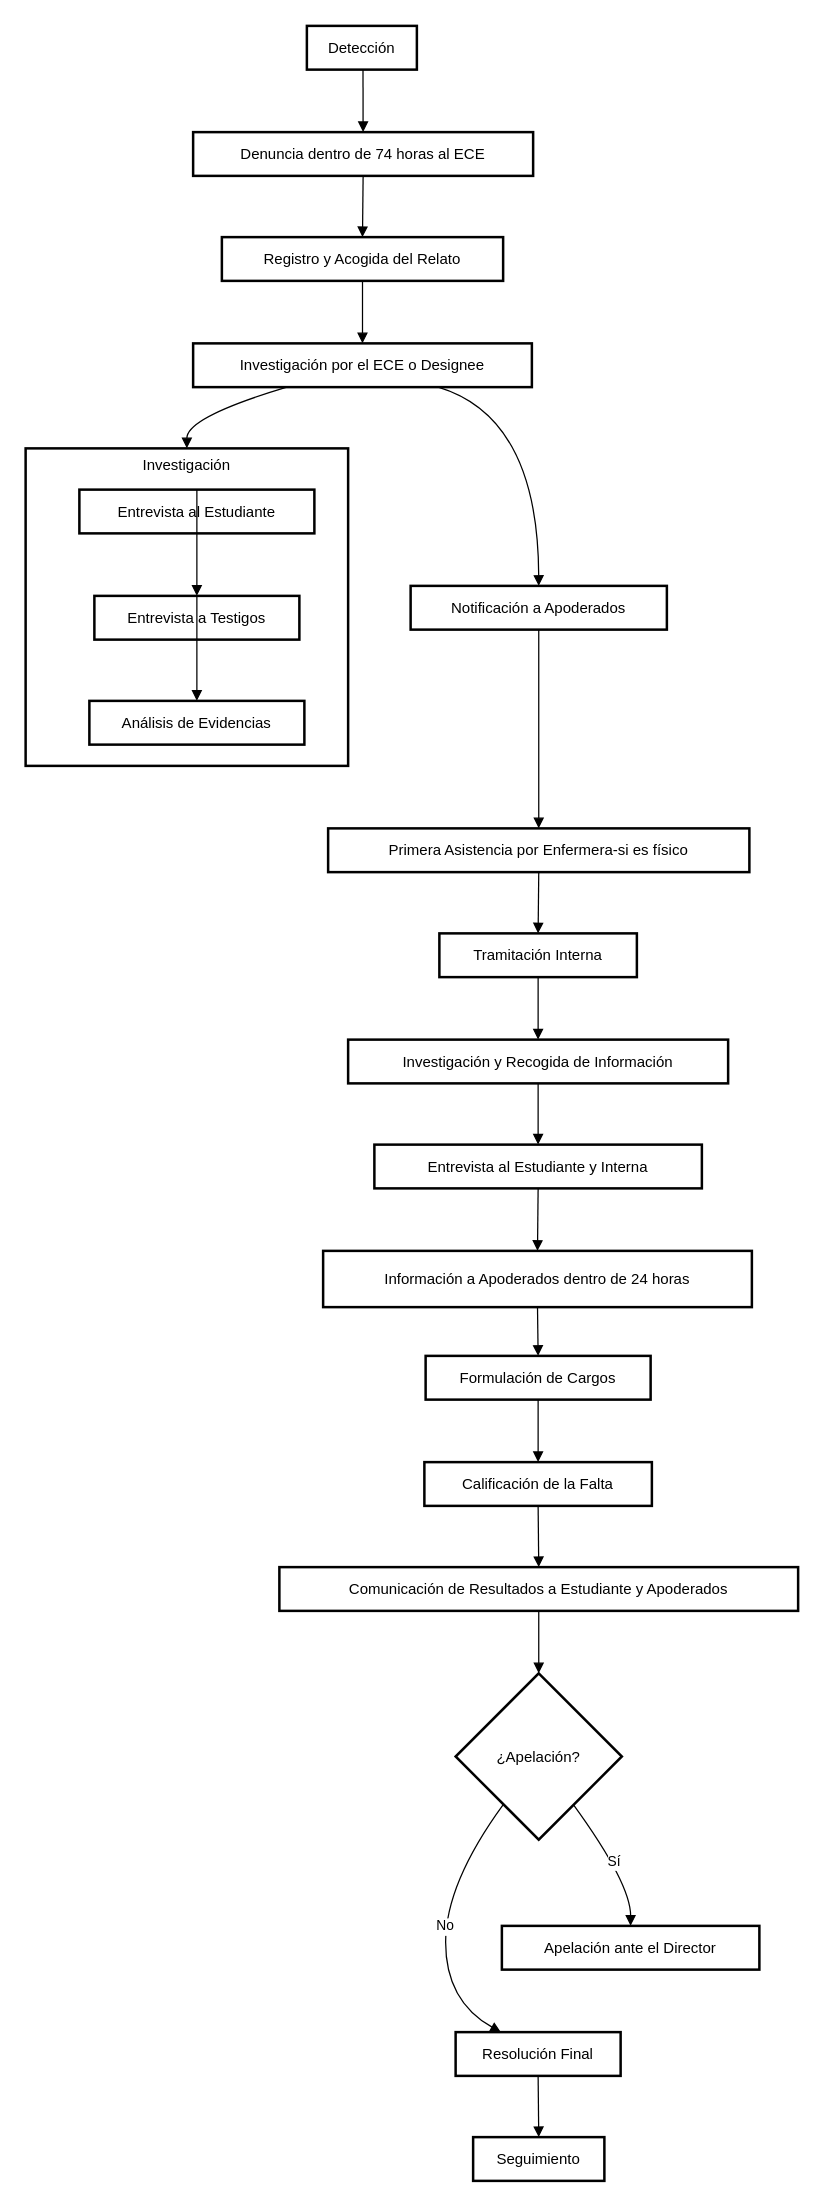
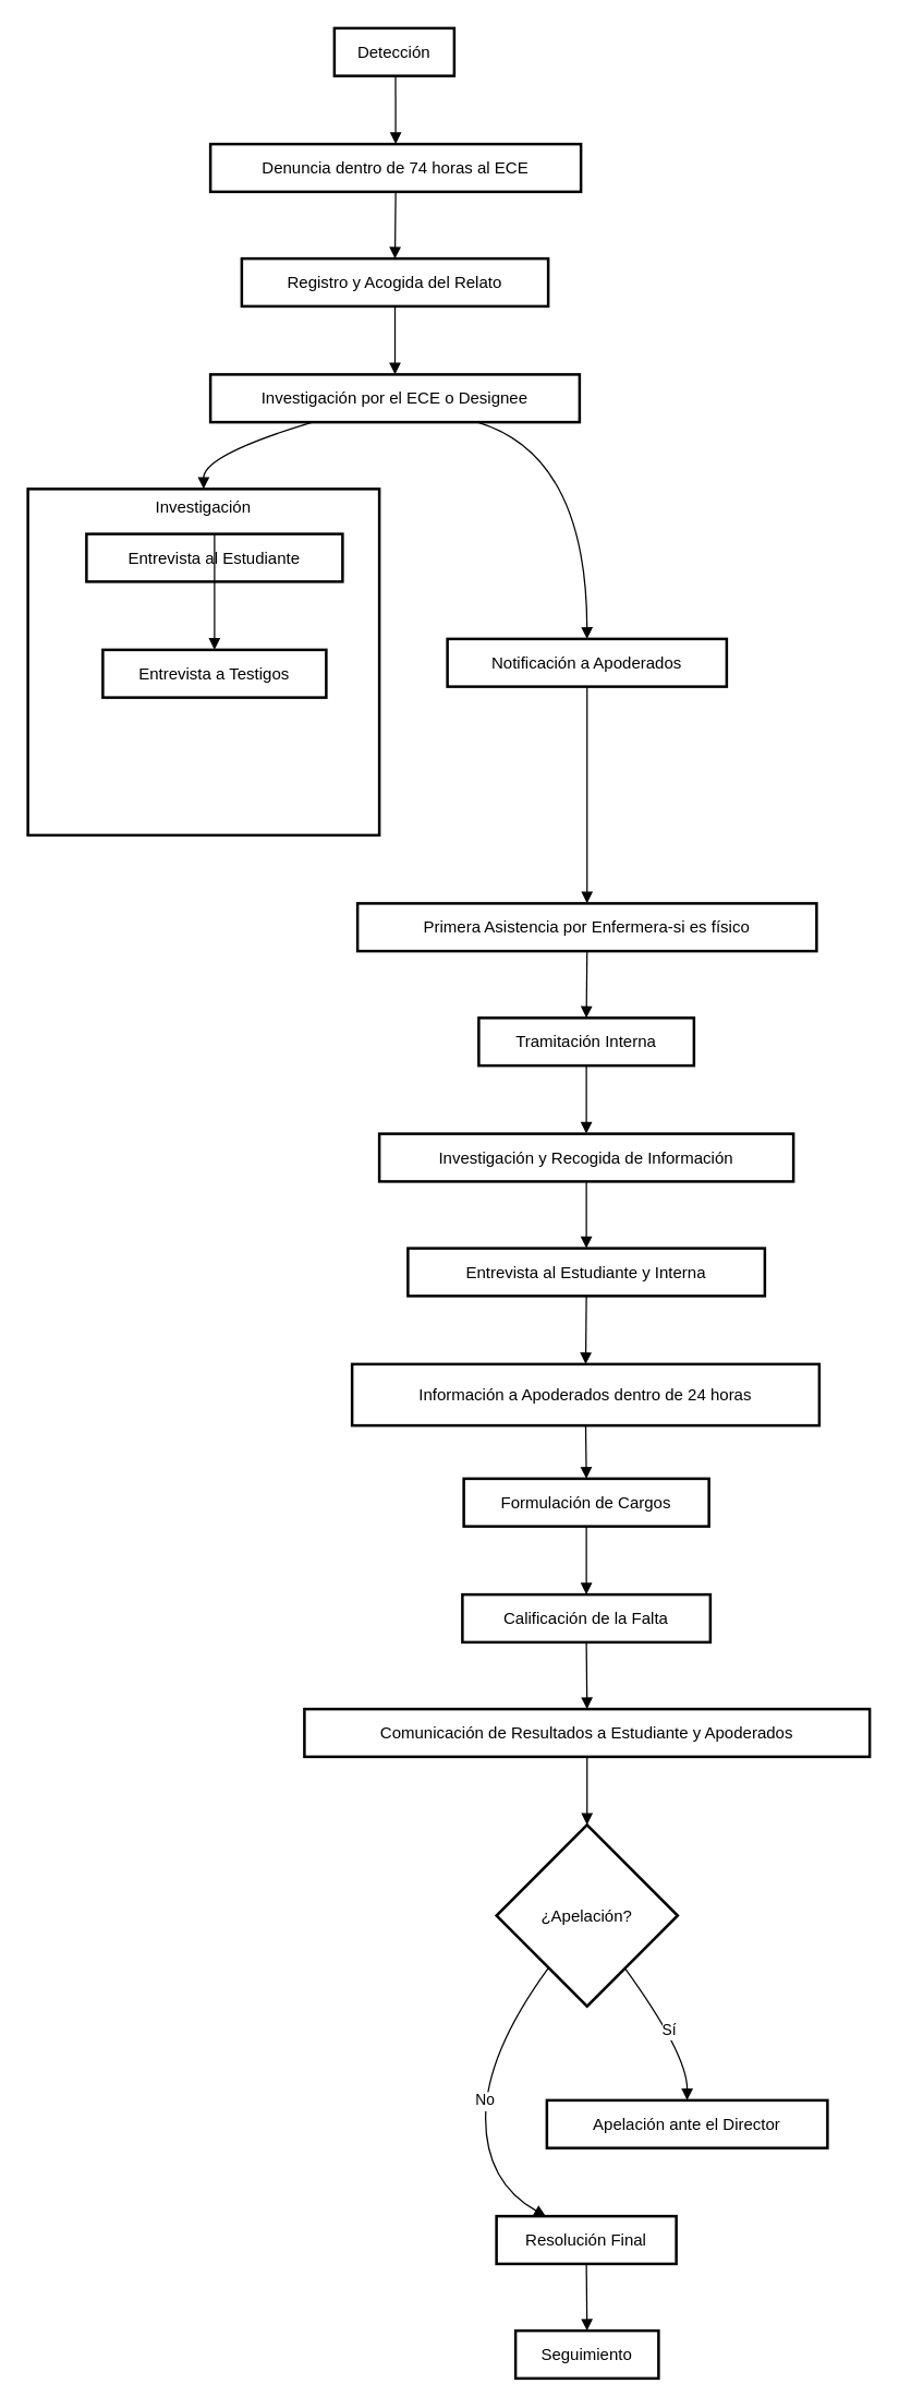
  <mxCell id="0" />
  <mxCell id="1" parent="0" />
  <mxCell id="2" value="Investigación" style="whiteSpace=wrap;strokeWidth=2;verticalAlign=top;" vertex="1" parent="1"><mxGeometry x="20" y="358" width="258" height="254" as="geometry" /></mxCell>
  <mxCell id="3" value="Entrevista al Estudiante" style="whiteSpace=wrap;strokeWidth=2;" vertex="1" parent="2"><mxGeometry x="43" y="33" width="188" height="35" as="geometry" /></mxCell>
  <mxCell id="4" value="Entrevista a Testigos" style="whiteSpace=wrap;strokeWidth=2;" vertex="1" parent="2"><mxGeometry x="55" y="118" width="164" height="35" as="geometry" /></mxCell>
- <mxCell id="5" value="Análisis de Evidencias" style="whiteSpace=wrap;strokeWidth=2;" vertex="1" parent="2"><mxGeometry x="51" y="202" width="172" height="35" as="geometry" /></mxCell>
  <mxCell id="6" value="" style="curved=1;startArrow=none;endArrow=block;exitX=0.5;exitY=-8.67;entryX=0.5;entryY=-9.67;rounded=0;" edge="1" parent="2" source="3" target="4"><mxGeometry relative="1" as="geometry"><Array as="points" /></mxGeometry></mxCell>
- <mxCell id="7" value="" style="curved=1;startArrow=none;endArrow=block;exitX=0.5;exitY=-8.69;entryX=0.5;entryY=-9.66;rounded=0;" edge="1" parent="2" source="4" target="5"><mxGeometry relative="1" as="geometry"><Array as="points" /></mxGeometry></mxCell>
  <mxCell id="8" value="Detección" style="whiteSpace=wrap;strokeWidth=2;" vertex="1" parent="1"><mxGeometry x="245" y="20" width="88" height="35" as="geometry" /></mxCell>
  <mxCell id="9" value="Denuncia dentro de 74 horas al ECE" style="whiteSpace=wrap;strokeWidth=2;" vertex="1" parent="1"><mxGeometry x="154" y="105" width="272" height="35" as="geometry" /></mxCell>
  <mxCell id="10" value="Registro y Acogida del Relato" style="whiteSpace=wrap;strokeWidth=2;" vertex="1" parent="1"><mxGeometry x="177" y="189" width="225" height="35" as="geometry" /></mxCell>
  <mxCell id="11" value="Investigación por el ECE o Designee" style="whiteSpace=wrap;strokeWidth=2;" vertex="1" parent="1"><mxGeometry x="154" y="274" width="271" height="35" as="geometry" /></mxCell>
  <mxCell id="12" value="Notificación a Apoderados" style="whiteSpace=wrap;strokeWidth=2;" vertex="1" parent="1"><mxGeometry x="328" y="468" width="205" height="35" as="geometry" /></mxCell>
  <mxCell id="13" value="Primera Asistencia por Enfermera-si es físico" style="whiteSpace=wrap;strokeWidth=2;" vertex="1" parent="1"><mxGeometry x="262" y="662" width="337" height="35" as="geometry" /></mxCell>
  <mxCell id="14" value="Tramitación Interna" style="whiteSpace=wrap;strokeWidth=2;" vertex="1" parent="1"><mxGeometry x="351" y="746" width="158" height="35" as="geometry" /></mxCell>
  <mxCell id="15" value="Investigación y Recogida de Información" style="whiteSpace=wrap;strokeWidth=2;" vertex="1" parent="1"><mxGeometry x="278" y="831" width="304" height="35" as="geometry" /></mxCell>
  <mxCell id="16" value="Entrevista al Estudiante y Interna" style="whiteSpace=wrap;strokeWidth=2;" vertex="1" parent="1"><mxGeometry x="299" y="915" width="262" height="35" as="geometry" /></mxCell>
  <mxCell id="17" value="Información a Apoderados dentro de 24 horas" style="whiteSpace=wrap;strokeWidth=2;" vertex="1" parent="1"><mxGeometry x="258" y="1000" width="343" height="45" as="geometry" /></mxCell>
  <mxCell id="18" value="Formulación de Cargos" style="whiteSpace=wrap;strokeWidth=2;" vertex="1" parent="1"><mxGeometry x="340" y="1084" width="180" height="35" as="geometry" /></mxCell>
  <mxCell id="19" value="Calificación de la Falta" style="whiteSpace=wrap;strokeWidth=2;" vertex="1" parent="1"><mxGeometry x="339" y="1169" width="182" height="35" as="geometry" /></mxCell>
  <mxCell id="20" value="Comunicación de Resultados a Estudiante y Apoderados" style="whiteSpace=wrap;strokeWidth=2;" vertex="1" parent="1"><mxGeometry x="223" y="1253" width="415" height="35" as="geometry" /></mxCell>
  <mxCell id="21" value="¿Apelación?" style="rhombus;strokeWidth=2;whiteSpace=wrap;" vertex="1" parent="1"><mxGeometry x="364" y="1338" width="133" height="133" as="geometry" /></mxCell>
  <mxCell id="22" value="Apelación ante el Director" style="whiteSpace=wrap;strokeWidth=2;" vertex="1" parent="1"><mxGeometry x="401" y="1540" width="206" height="35" as="geometry" /></mxCell>
  <mxCell id="23" value="Resolución Final" style="whiteSpace=wrap;strokeWidth=2;" vertex="1" parent="1"><mxGeometry x="364" y="1625" width="132" height="35" as="geometry" /></mxCell>
  <mxCell id="24" value="Seguimiento" style="whiteSpace=wrap;strokeWidth=2;" vertex="1" parent="1"><mxGeometry x="378" y="1709" width="105" height="35" as="geometry" /></mxCell>
  <mxCell id="25" value="" style="curved=1;startArrow=none;endArrow=block;exitX=0.51;exitY=0.99;entryX=0.5;entryY=-0.01;rounded=0;" edge="1" parent="1" source="8" target="9"><mxGeometry relative="1" as="geometry"><Array as="points" /></mxGeometry></mxCell>
  <mxCell id="26" value="" style="curved=1;startArrow=none;endArrow=block;exitX=0.5;exitY=0.97;entryX=0.5;entryY=0;rounded=0;" edge="1" parent="1" source="9" target="10"><mxGeometry relative="1" as="geometry"><Array as="points" /></mxGeometry></mxCell>
  <mxCell id="27" value="" style="curved=1;startArrow=none;endArrow=block;exitX=0.5;exitY=0.99;entryX=0.5;entryY=-0.01;rounded=0;" edge="1" parent="1" source="10" target="11"><mxGeometry relative="1" as="geometry"><Array as="points" /></mxGeometry></mxCell>
  <mxCell id="28" value="" style="curved=1;startArrow=none;endArrow=block;exitX=0.71;exitY=0.97;entryX=0.5;entryY=-0.01;rounded=0;" edge="1" parent="1" source="11" target="12"><mxGeometry relative="1" as="geometry"><Array as="points"><mxPoint x="430" y="333" /></Array></mxGeometry></mxCell>
  <mxCell id="29" value="" style="curved=1;startArrow=none;endArrow=block;exitX=0.5;exitY=0.97;entryX=0.5;entryY=-0.01;rounded=0;" edge="1" parent="1" source="12" target="13"><mxGeometry relative="1" as="geometry"><Array as="points" /></mxGeometry></mxCell>
  <mxCell id="30" value="" style="curved=1;startArrow=none;endArrow=block;exitX=0.5;exitY=0.97;entryX=0.5;entryY=0;rounded=0;" edge="1" parent="1" source="13" target="14"><mxGeometry relative="1" as="geometry"><Array as="points" /></mxGeometry></mxCell>
  <mxCell id="31" value="" style="curved=1;startArrow=none;endArrow=block;exitX=0.5;exitY=0.99;entryX=0.5;entryY=-0.01;rounded=0;" edge="1" parent="1" source="14" target="15"><mxGeometry relative="1" as="geometry"><Array as="points" /></mxGeometry></mxCell>
  <mxCell id="32" value="" style="curved=1;startArrow=none;endArrow=block;exitX=0.5;exitY=0.97;entryX=0.5;entryY=0;rounded=0;" edge="1" parent="1" source="15" target="16"><mxGeometry relative="1" as="geometry"><Array as="points" /></mxGeometry></mxCell>
  <mxCell id="33" value="" style="curved=1;startArrow=none;endArrow=block;exitX=0.5;exitY=0.99;entryX=0.5;entryY=-0.01;rounded=0;" edge="1" parent="1" source="16" target="17"><mxGeometry relative="1" as="geometry"><Array as="points" /></mxGeometry></mxCell>
  <mxCell id="34" value="" style="curved=1;startArrow=none;endArrow=block;exitX=0.5;exitY=0.97;entryX=0.5;entryY=0;rounded=0;" edge="1" parent="1" source="17" target="18"><mxGeometry relative="1" as="geometry"><Array as="points" /></mxGeometry></mxCell>
  <mxCell id="35" value="" style="curved=1;startArrow=none;endArrow=block;exitX=0.5;exitY=0.99;entryX=0.5;entryY=-0.01;rounded=0;" edge="1" parent="1" source="18" target="19"><mxGeometry relative="1" as="geometry"><Array as="points" /></mxGeometry></mxCell>
  <mxCell id="36" value="" style="curved=1;startArrow=none;endArrow=block;exitX=0.5;exitY=0.97;entryX=0.5;entryY=0;rounded=0;" edge="1" parent="1" source="19" target="20"><mxGeometry relative="1" as="geometry"><Array as="points" /></mxGeometry></mxCell>
  <mxCell id="37" value="" style="curved=1;startArrow=none;endArrow=block;exitX=0.5;exitY=0.99;entryX=0.5;entryY=0;rounded=0;" edge="1" parent="1" source="20" target="21"><mxGeometry relative="1" as="geometry"><Array as="points" /></mxGeometry></mxCell>
  <mxCell id="38" value="Sí" style="curved=1;startArrow=none;endArrow=block;exitX=0.86;exitY=1;entryX=0.5;entryY=0.01;rounded=0;" edge="1" parent="1" source="21" target="22"><mxGeometry relative="1" as="geometry"><Array as="points"><mxPoint x="504" y="1506" /></Array></mxGeometry></mxCell>
  <mxCell id="39" value="No" style="curved=1;startArrow=none;endArrow=block;exitX=0.13;exitY=1;entryX=0.27;entryY=-0.01;rounded=0;" edge="1" parent="1" source="21" target="23"><mxGeometry relative="1" as="geometry"><Array as="points"><mxPoint x="356" y="1506" /><mxPoint x="356" y="1600" /></Array></mxGeometry></mxCell>
  <mxCell id="40" value="" style="curved=1;startArrow=none;endArrow=block;exitX=0.5;exitY=0.98;entryX=0.5;entryY=0.01;rounded=0;" edge="1" parent="1" source="23" target="24"><mxGeometry relative="1" as="geometry"><Array as="points" /></mxGeometry></mxCell>
  <mxCell id="41" value="" style="curved=1;startArrow=none;endArrow=block;exitX=0.29;exitY=0.97;entryX=0.5;entryY=0;rounded=0;" edge="1" parent="1" source="11" target="2"><mxGeometry relative="1" as="geometry"><Array as="points"><mxPoint x="149" y="333" /></Array></mxGeometry></mxCell>
